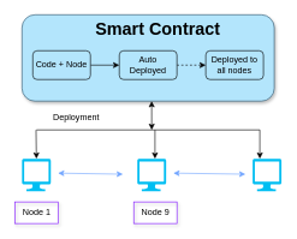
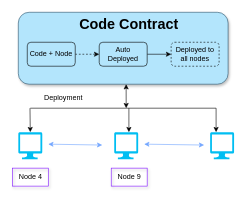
  <mxCell id="0" />
  <mxCell id="1" parent="0" />
  <mxCell id="2" value="" style="rounded=1;whiteSpace=wrap;html=1;strokeColor=#2F546C;shadow=1;fillColor=#B3E5FC;" vertex="1" parent="1"><mxGeometry x="30" y="20" width="350" height="120" as="geometry" /></mxCell>
- <mxCell id="3" value="&lt;h1 style=&quot;margin-top: 0px;&quot;&gt;Smart Contract&lt;/h1&gt;&lt;p&gt;&lt;br&gt;&lt;/p&gt;" style="text;html=1;whiteSpace=wrap;overflow=hidden;rounded=0;" vertex="1" parent="1"><mxGeometry x="130" y="20" width="180" height="50" as="geometry" /></mxCell>
- <mxCell id="4" style="edgeStyle=orthogonalEdgeStyle;rounded=0;orthogonalLoop=1;jettySize=auto;html=1;entryX=0;entryY=0.5;entryDx=0;entryDy=0;dashed=1;" edge="1" parent="1" source="5" target="6"><mxGeometry relative="1" as="geometry" /></mxCell>
+ <mxCell id="3" value="&lt;h1 style=&quot;margin-top: 0px;&quot;&gt;Code Contract&lt;/h1&gt;&lt;p&gt;&lt;br&gt;&lt;/p&gt;" style="text;html=1;whiteSpace=wrap;overflow=hidden;rounded=0;" vertex="1" parent="1"><mxGeometry x="130" y="20" width="180" height="50" as="geometry" /></mxCell>
+ <mxCell id="4" style="edgeStyle=orthogonalEdgeStyle;rounded=0;orthogonalLoop=1;jettySize=auto;html=1;entryX=0;entryY=0.5;entryDx=0;entryDy=0;" edge="1" parent="1" source="5" target="6"><mxGeometry relative="1" as="geometry" /></mxCell>
  <mxCell id="5" value="Auto Deployed" style="rounded=1;whiteSpace=wrap;html=1;fillColor=#B3E5FC;" vertex="1" parent="1"><mxGeometry x="165" y="70" width="80" height="40" as="geometry" /></mxCell>
- <mxCell id="6" value="Deployed to all nodes" style="rounded=1;whiteSpace=wrap;html=1;fillColor=#B3E5FC;" vertex="1" parent="1"><mxGeometry x="285" y="70" width="80" height="40" as="geometry" /></mxCell>
- <mxCell id="7" style="edgeStyle=orthogonalEdgeStyle;rounded=0;orthogonalLoop=1;jettySize=auto;html=1;entryX=0;entryY=0.5;entryDx=0;entryDy=0;" edge="1" parent="1" source="8" target="5"><mxGeometry relative="1" as="geometry" /></mxCell>
+ <mxCell id="6" value="Deployed to all nodes" style="rounded=1;whiteSpace=wrap;html=1;fillColor=#B3E5FC;dashed=1;" vertex="1" parent="1"><mxGeometry x="285" y="70" width="80" height="40" as="geometry" /></mxCell>
+ <mxCell id="7" style="edgeStyle=orthogonalEdgeStyle;rounded=0;orthogonalLoop=1;jettySize=auto;html=1;entryX=0;entryY=0.5;entryDx=0;entryDy=0;dashed=1;" edge="1" parent="1" source="8" target="5"><mxGeometry relative="1" as="geometry" /></mxCell>
  <mxCell id="8" value="Code + Node" style="rounded=1;whiteSpace=wrap;html=1;fillColor=#B3E5FC;" vertex="1" parent="1"><mxGeometry x="45" y="70" width="80" height="40" as="geometry" /></mxCell>
  <mxCell id="9" value="" style="verticalLabelPosition=bottom;html=1;verticalAlign=top;align=center;strokeColor=none;fillColor=#00BEF2;shape=mxgraph.azure.computer;pointerEvents=1;" vertex="1" parent="1"><mxGeometry x="30" y="220" width="40" height="45" as="geometry" /></mxCell>
  <mxCell id="10" value="" style="verticalLabelPosition=bottom;html=1;verticalAlign=top;align=center;strokeColor=none;fillColor=#00BEF2;shape=mxgraph.azure.computer;pointerEvents=1;" vertex="1" parent="1"><mxGeometry x="190" y="220" width="40" height="45" as="geometry" /></mxCell>
  <mxCell id="11" value="" style="verticalLabelPosition=bottom;html=1;verticalAlign=top;align=center;strokeColor=none;fillColor=#00BEF2;shape=mxgraph.azure.computer;pointerEvents=1;" vertex="1" parent="1"><mxGeometry x="350" y="220" width="40" height="45" as="geometry" /></mxCell>
- <mxCell id="12" value="Node 1" style="text;html=1;align=center;verticalAlign=middle;resizable=0;points=[];autosize=1;strokeColor=#7F10FF;fillColor=none;shadow=1;" vertex="1" parent="1"><mxGeometry x="20" y="280" width="60" height="30" as="geometry" /></mxCell>
+ <mxCell id="12" value="Node 4" style="text;html=1;align=center;verticalAlign=middle;resizable=0;points=[];autosize=1;strokeColor=#7F10FF;fillColor=none;shadow=1;" vertex="1" parent="1"><mxGeometry x="20" y="280" width="60" height="30" as="geometry" /></mxCell>
  <mxCell id="13" value="" style="endArrow=classic;startArrow=classic;html=1;rounded=0;fillColor=#2727FF;strokeColor=#71A5FF;" edge="1" parent="1"><mxGeometry width="50" height="50" relative="1" as="geometry"><mxPoint x="80" y="240" as="sourcePoint" /><mxPoint x="170" y="241.5" as="targetPoint" /></mxGeometry></mxCell>
  <mxCell id="14" value="" style="endArrow=classic;startArrow=classic;html=1;rounded=0;fillColor=#2727FF;strokeColor=#71A5FF;" edge="1" parent="1"><mxGeometry width="50" height="50" relative="1" as="geometry"><mxPoint x="240" y="240" as="sourcePoint" /><mxPoint x="340" y="241.5" as="targetPoint" /></mxGeometry></mxCell>
  <mxCell id="15" value="Node 9" style="text;html=1;align=center;verticalAlign=middle;resizable=0;points=[];autosize=1;strokeColor=#7F10FF;fillColor=none;shadow=1;" vertex="1" parent="1"><mxGeometry x="185" y="280" width="60" height="30" as="geometry" /></mxCell>
  <mxCell id="16" value="" style="endArrow=none;html=1;rounded=0;" edge="1" parent="1"><mxGeometry width="50" height="50" relative="1" as="geometry"><mxPoint x="50" y="180" as="sourcePoint" /><mxPoint x="360" y="180" as="targetPoint" /></mxGeometry></mxCell>
  <mxCell id="17" value="" style="endArrow=classic;html=1;rounded=0;" edge="1" parent="1"><mxGeometry width="50" height="50" relative="1" as="geometry"><mxPoint x="214.5" y="180" as="sourcePoint" /><mxPoint x="214.5" y="220" as="targetPoint" /></mxGeometry></mxCell>
  <mxCell id="18" value="" style="endArrow=classic;html=1;rounded=0;" edge="1" parent="1"><mxGeometry width="50" height="50" relative="1" as="geometry"><mxPoint x="49.5" y="180" as="sourcePoint" /><mxPoint x="50" y="220" as="targetPoint" /></mxGeometry></mxCell>
  <mxCell id="19" value="" style="endArrow=classic;html=1;rounded=0;" edge="1" parent="1"><mxGeometry width="50" height="50" relative="1" as="geometry"><mxPoint x="360" y="180" as="sourcePoint" /><mxPoint x="360" y="220" as="targetPoint" /></mxGeometry></mxCell>
  <mxCell id="20" value="" style="endArrow=classic;startArrow=classic;html=1;rounded=0;entryX=0.514;entryY=1;entryDx=0;entryDy=0;entryPerimeter=0;" edge="1" parent="1" target="2"><mxGeometry width="50" height="50" relative="1" as="geometry"><mxPoint x="210" y="180" as="sourcePoint" /><mxPoint x="210" y="150" as="targetPoint" /></mxGeometry></mxCell>
  <mxCell id="21" value="Deployment" style="text;html=1;align=center;verticalAlign=middle;resizable=0;points=[];autosize=1;strokeColor=none;fillColor=none;" vertex="1" parent="1"><mxGeometry x="60" y="148" width="90" height="30" as="geometry" /></mxCell>
